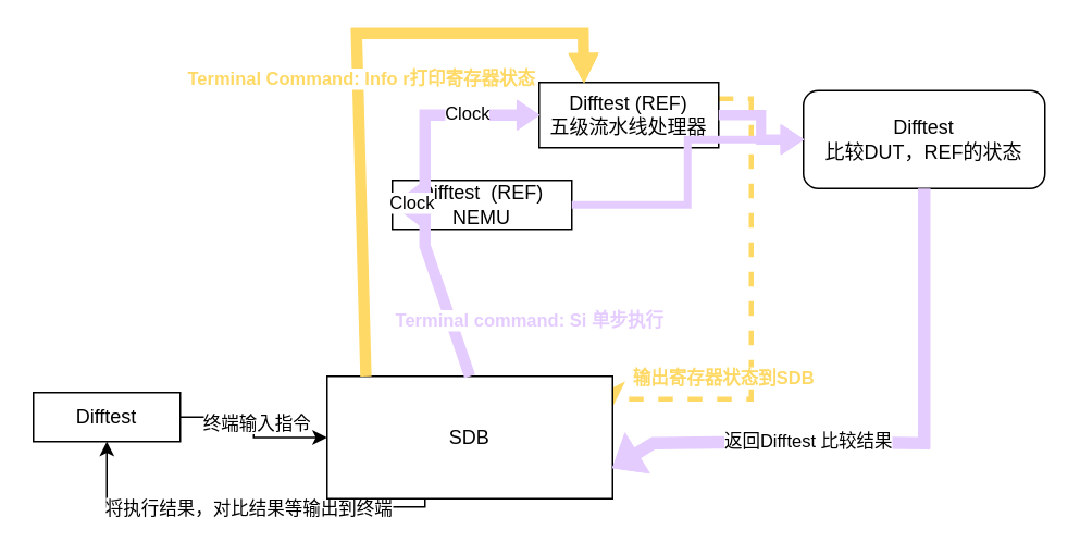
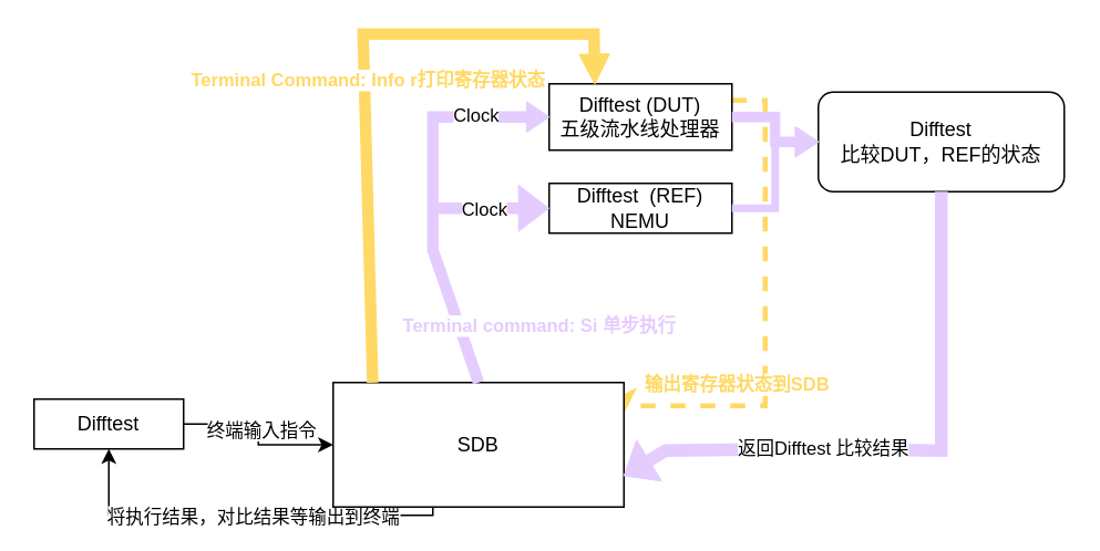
  <mxCell id="0" />
  <mxCell id="1" parent="0" />
  <mxCell id="2" style="edgeStyle=orthogonalEdgeStyle;rounded=0;orthogonalLoop=1;jettySize=auto;html=1;exitX=1;exitY=0.25;exitDx=0;exitDy=0;entryX=1;entryY=0.25;entryDx=0;entryDy=0;dashed=1;strokeColor=#FFD966;strokeWidth=3;" edge="1" parent="1" source="4" target="10"><mxGeometry relative="1" as="geometry"><Array as="points"><mxPoint x="460" y="60" /><mxPoint x="460" y="244" /></Array></mxGeometry></mxCell>
  <mxCell id="3" value="输出寄存器状态到SDB" style="edgeLabel;html=1;align=center;verticalAlign=middle;resizable=0;points=[];fontColor=#FFD966;fontStyle=1" vertex="1" connectable="0" parent="2"><mxGeometry x="0.651" y="-2" relative="1" as="geometry"><mxPoint x="20" y="-12" as="offset" /></mxGeometry></mxCell>
- <mxCell id="4" value="&lt;div&gt;Difftest (REF)&lt;/div&gt;五级流水线处理器" style="whiteSpace=wrap;html=1;" vertex="1" parent="1"><mxGeometry x="330" y="50" width="110" height="40" as="geometry" /></mxCell>
+ <mxCell id="4" value="&lt;div&gt;Difftest (DUT)&lt;/div&gt;五级流水线处理器" style="whiteSpace=wrap;html=1;" vertex="1" parent="1"><mxGeometry x="330" y="50" width="110" height="40" as="geometry" /></mxCell>
  <mxCell id="5" style="edgeStyle=orthogonalEdgeStyle;rounded=0;orthogonalLoop=1;jettySize=auto;html=1;exitX=1;exitY=0.5;exitDx=0;exitDy=0;entryX=0;entryY=0.5;entryDx=0;entryDy=0;" edge="1" parent="1" source="7" target="10"><mxGeometry relative="1" as="geometry" /></mxCell>
  <mxCell id="6" value="终端输入指令" style="edgeLabel;html=1;align=center;verticalAlign=middle;resizable=0;points=[];" vertex="1" connectable="0" parent="5"><mxGeometry x="-0.067" y="1" relative="1" as="geometry"><mxPoint as="offset" /></mxGeometry></mxCell>
  <mxCell id="7" value="Difftest" style="rounded=0;whiteSpace=wrap;html=1;" vertex="1" parent="1"><mxGeometry y="240" width="90" height="30" as="geometry" x="20" /></mxCell>
  <mxCell id="8" style="edgeStyle=orthogonalEdgeStyle;rounded=0;orthogonalLoop=1;jettySize=auto;html=1;entryX=0.5;entryY=1;entryDx=0;entryDy=0;" edge="1" parent="1" source="10" target="7"><mxGeometry relative="1" as="geometry"><Array as="points"><mxPoint x="260" y="310" /><mxPoint x="65" y="310" /></Array></mxGeometry></mxCell>
  <mxCell id="9" value="将执行结果，对比结果等输出到终端" style="edgeLabel;html=1;align=center;verticalAlign=middle;resizable=0;points=[];" vertex="1" connectable="0" parent="8"><mxGeometry x="0.093" relative="1" as="geometry"><mxPoint x="17" as="offset" /></mxGeometry></mxCell>
  <mxCell id="10" value="SDB" style="rounded=0;whiteSpace=wrap;html=1;" vertex="1" parent="1"><mxGeometry x="200" y="230" width="175" height="75" as="geometry" /></mxCell>
- <mxCell id="11" value="Difftest&amp;nbsp; (REF)&lt;div&gt;NEMU&lt;/div&gt;" style="whiteSpace=wrap;html=1;" vertex="1" parent="1"><mxGeometry x="240" y="110" width="110" height="30" as="geometry" /></mxCell>
+ <mxCell id="11" value="Difftest&amp;nbsp; (REF)&lt;div&gt;NEMU&lt;/div&gt;" style="whiteSpace=wrap;html=1;" vertex="1" parent="1"><mxGeometry x="330" y="110" width="110" height="30" as="geometry" /></mxCell>
  <mxCell id="12" value="" style="shape=flexArrow;endArrow=classic;html=1;rounded=0;width=5.926;endSize=3.956;entryX=0;entryY=0.5;entryDx=0;entryDy=0;endWidth=10.425;exitX=0.5;exitY=0;exitDx=0;exitDy=0;strokeColor=#E5CCFF;fillColor=#E5CCFF;" edge="1" parent="1" source="10" target="4"><mxGeometry width="50" height="50" relative="1" as="geometry"><mxPoint x="210" y="230" as="sourcePoint" /><mxPoint x="297.5" y="60" as="targetPoint" /><Array as="points"><mxPoint x="260" y="150" /><mxPoint x="260" y="70" /></Array></mxGeometry></mxCell>
  <mxCell id="13" value="Terminal command: Si 单步执行" style="edgeLabel;html=1;align=center;verticalAlign=middle;resizable=0;points=[];fontStyle=1;fontColor=#E5CCFF;" vertex="1" connectable="0" parent="12"><mxGeometry x="-0.634" y="-1" relative="1" as="geometry"><mxPoint x="49" y="6" as="offset" /></mxGeometry></mxCell>
  <mxCell id="14" value="Clock" style="edgeLabel;html=1;align=center;verticalAlign=middle;resizable=0;points=[];" vertex="1" connectable="0" parent="12"><mxGeometry x="0.624" y="2" relative="1" as="geometry"><mxPoint as="offset" /></mxGeometry></mxCell>
  <mxCell id="15" value="" style="shape=flexArrow;endArrow=classic;html=1;rounded=0;entryX=0;entryY=0.5;entryDx=0;entryDy=0;width=5.926;endSize=5.585;fillColor=#E5CCFF;strokeColor=#E5CCFF;" edge="1" parent="1" target="11"><mxGeometry width="50" height="50" relative="1" as="geometry"><mxPoint x="260" y="125" as="sourcePoint" /><mxPoint x="330" y="126.88" as="targetPoint" /></mxGeometry></mxCell>
  <mxCell id="16" value="Clock" style="edgeLabel;html=1;align=center;verticalAlign=middle;resizable=0;points=[];" vertex="1" connectable="0" parent="15"><mxGeometry x="-0.142" y="-1" relative="1" as="geometry"><mxPoint y="-1" as="offset" /></mxGeometry></mxCell>
  <mxCell id="17" value="Difftest&lt;div&gt;比较DUT，REF的状态&lt;/div&gt;" style="rounded=1;whiteSpace=wrap;html=1;" vertex="1" parent="1"><mxGeometry x="492" y="55" width="148" height="60" as="geometry" /></mxCell>
  <mxCell id="18" style="edgeStyle=orthogonalEdgeStyle;rounded=0;orthogonalLoop=1;jettySize=auto;html=1;entryX=0;entryY=0.5;entryDx=0;entryDy=0;shape=flexArrow;endWidth=11.111;endSize=4;width=5.185;fillColor=#E5CCFF;strokeColor=#E5CCFF;" edge="1" parent="1" source="4" target="17"><mxGeometry relative="1" as="geometry"><mxPoint x="493" y="91" as="targetPoint" /></mxGeometry></mxCell>
  <mxCell id="19" style="edgeStyle=orthogonalEdgeStyle;rounded=0;orthogonalLoop=1;jettySize=auto;html=1;entryX=0;entryY=0.5;entryDx=0;entryDy=0;shape=flexArrow;endWidth=12.593;endSize=4;width=3.704;fillColor=#E5CCFF;strokeColor=#E5CCFF;" edge="1" parent="1" source="11" target="17"><mxGeometry relative="1" as="geometry" /></mxCell>
  <mxCell id="20" value="" style="shape=flexArrow;endArrow=classic;html=1;rounded=0;exitX=0.5;exitY=1;exitDx=0;exitDy=0;entryX=1;entryY=0.75;entryDx=0;entryDy=0;width=6.667;endSize=5.304;strokeColor=#E5CCFF;fillColor=#E5CCFF;" edge="1" parent="1" source="17" target="10"><mxGeometry width="50" height="50" relative="1" as="geometry"><mxPoint x="450" y="230" as="sourcePoint" /><mxPoint x="500" y="180" as="targetPoint" /><Array as="points"><mxPoint x="566" y="271" /><mxPoint x="480" y="270" /><mxPoint x="400" y="271" /></Array></mxGeometry></mxCell>
  <mxCell id="21" value="返回Difftest 比较结果" style="edgeLabel;html=1;align=center;verticalAlign=middle;resizable=0;points=[];" vertex="1" connectable="0" parent="20"><mxGeometry x="0.292" y="2" relative="1" as="geometry"><mxPoint y="-3" as="offset" /></mxGeometry></mxCell>
  <mxCell id="22" value="" style="shape=flexArrow;endArrow=classic;html=1;rounded=0;exitX=0.136;exitY=0.001;exitDx=0;exitDy=0;exitPerimeter=0;entryX=0.25;entryY=0;entryDx=0;entryDy=0;endWidth=10.425;endSize=5.37;width=5.926;fillColor=#FFD966;strokeColor=#FFD966;" edge="1" parent="1" source="10" target="4"><mxGeometry width="50" height="50" relative="1" as="geometry"><mxPoint x="210" y="230" as="sourcePoint" /><mxPoint x="260" y="180" as="targetPoint" /><Array as="points"><mxPoint x="218" y="20" /><mxPoint x="357" y="20" /></Array></mxGeometry></mxCell>
  <mxCell id="23" value="Terminal Command: Info r打印寄存器状态" style="edgeLabel;html=1;align=center;verticalAlign=middle;resizable=0;points=[];fontStyle=1;fontColor=#FFD966;" vertex="1" connectable="0" parent="22"><mxGeometry x="-0.033" y="-2" relative="1" as="geometry"><mxPoint as="offset" /></mxGeometry></mxCell>
